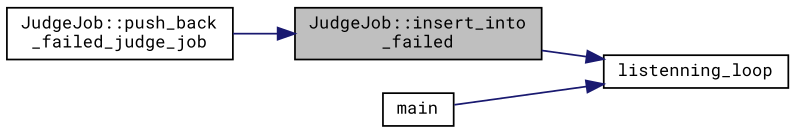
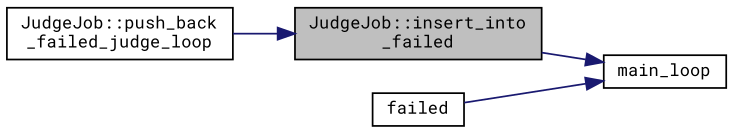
  digraph {
    fontname="Roboto Mono"
    rankdir=RL
    node [color=black fillcolor=white fontname="Roboto Mono" fontsize=10 shape=record style=filled]
    edge [color=midnightblue dir=back fontname="Roboto Mono" fontsize=10 labelfontname=Helvetica labelfontsize=10 style=solid]
    n1 [fillcolor=grey75 fontcolor=black height=0.2 label="JudgeJob::insert_into\l_failed" width=0.4]
-   n2 [height=0.2 label="JudgeJob::push_back\l_failed_judge_job" width=0.4]
-   n3 [height=0.2 label=listenning_loop width=0.4]
-   n4 [height=0.2 label=main width=0.4]
+   n2 [height=0.2 label="JudgeJob::push_back\l_failed_judge_loop" width=0.4]
+   n3 [height=0.2 label=main_loop width=0.4]
+   n4 [height=0.2 label=failed width=0.4]
    n1 -> n2
    n3 -> n1
    n3 -> n4
  }
